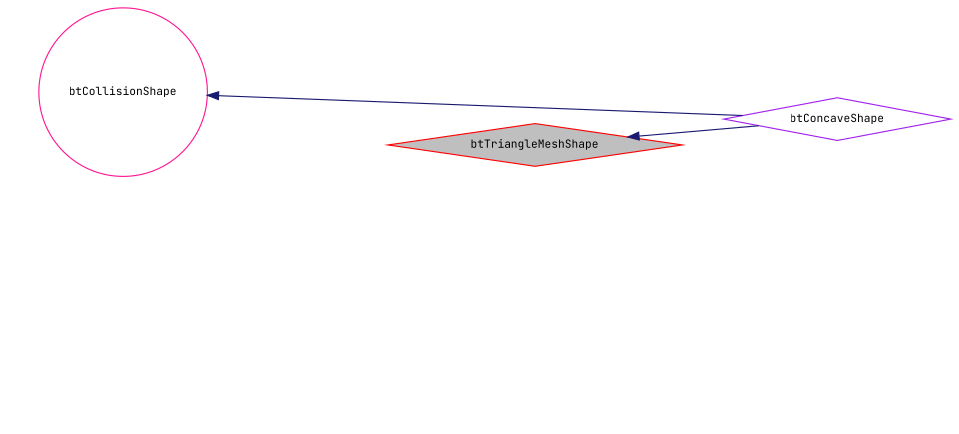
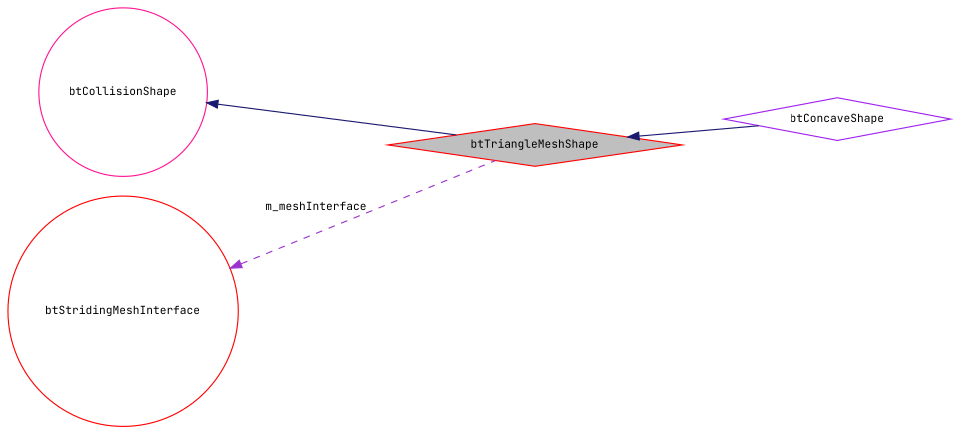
  digraph {
    fontname="JetBrains Mono"
    rankdir=LR
    node [color=red fillcolor=white fontname="JetBrains Mono" fontsize=10 shape=diamond style=filled]
    edge [color=midnightblue dir=back fontname="JetBrains Mono" fontsize=10 labelfontname=Helvetica labelfontsize=10 style=solid]
    n1 [fillcolor=grey75 fontcolor=black height=0.2 label=btTriangleMeshShape width=0.4]
    n2 [color=purple height=0.2 label=btConcaveShape width=0.4]
    n3 [color=deeppink height=0.2 label=btCollisionShape shape=circle width=0.4]
+   n4 [height=0.2 label=btStridingMeshInterface shape=circle width=0.4]
    n1 -> n2
-   n3 -> n2
+   n3 -> n1
+   n4 -> n1 [color=darkorchid3 label=" m_meshInterface" style=dashed]
  }
